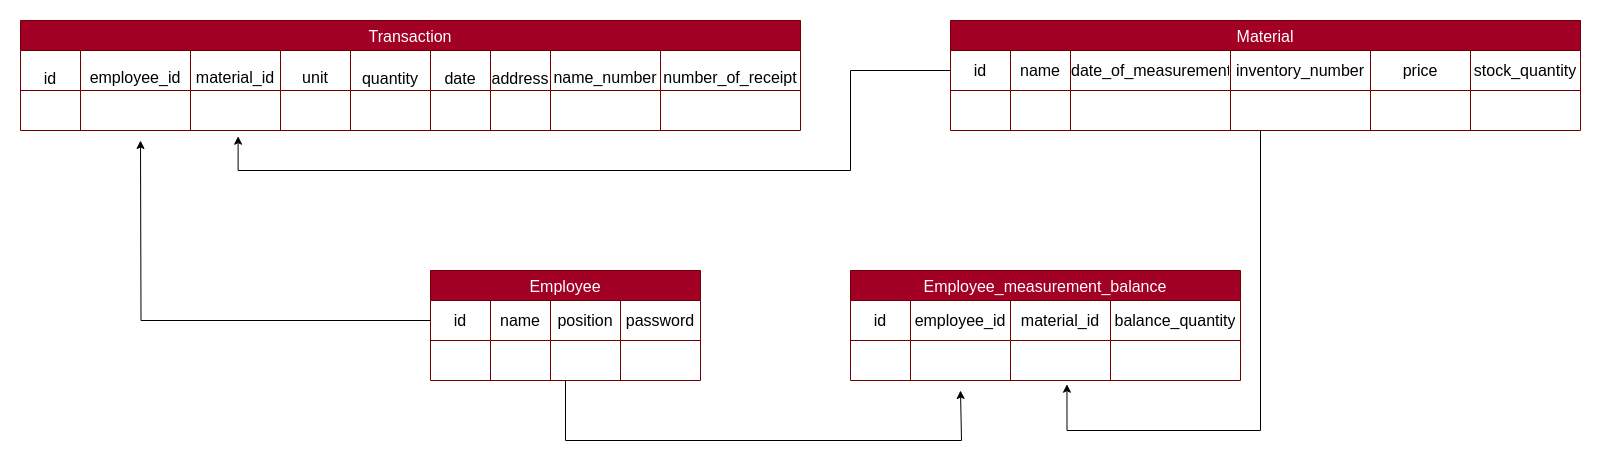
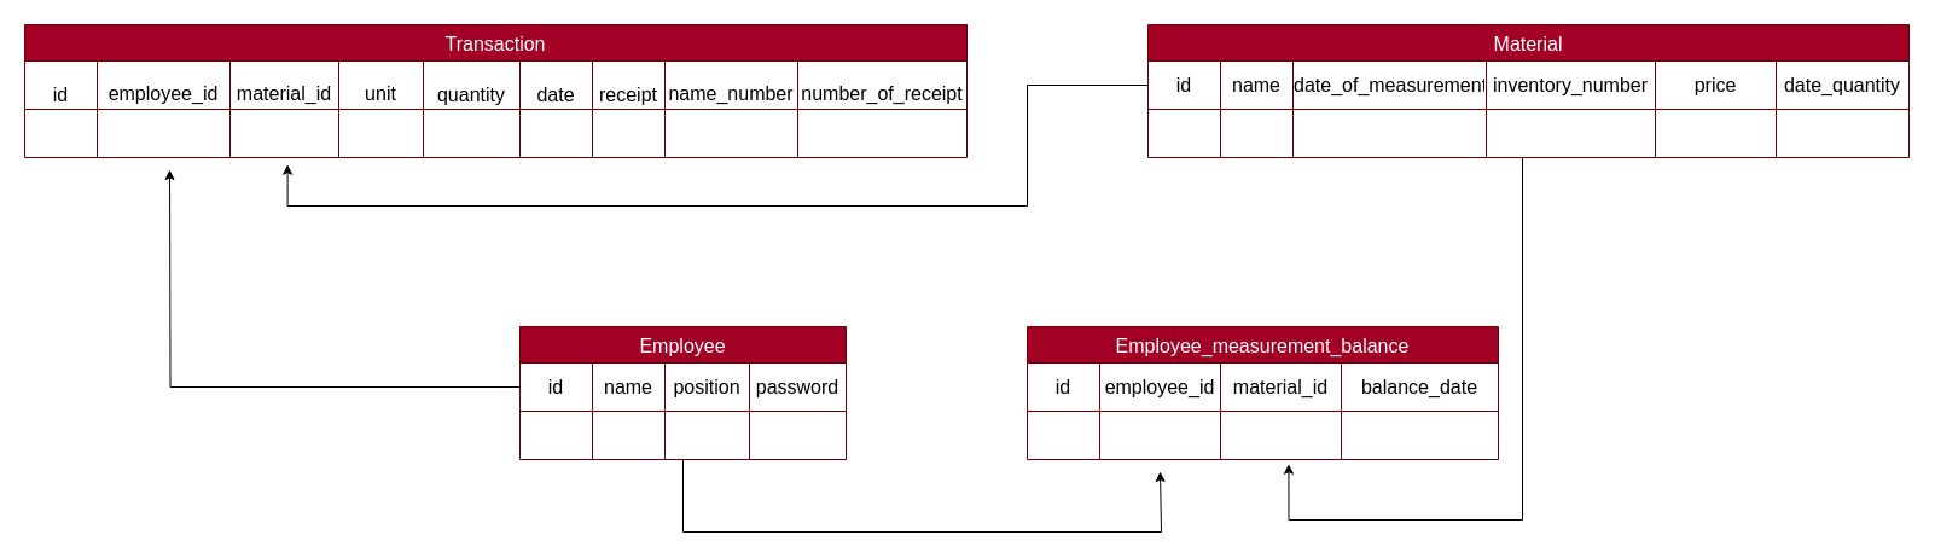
  <mxCell id="0" />
  <mxCell id="1" parent="0" />
  <mxCell id="2" style="edgeStyle=orthogonalEdgeStyle;rounded=0;orthogonalLoop=1;jettySize=auto;html=1;" edge="1" parent="1" source="3"><mxGeometry relative="1" as="geometry"><mxPoint x="960" y="390" as="targetPoint" /><Array as="points"><mxPoint x="565" y="440" /><mxPoint x="961" y="440" /><mxPoint x="961" y="390" /></Array></mxGeometry></mxCell>
  <mxCell id="3" value="Employee" style="shape=table;startSize=30;container=1;collapsible=0;childLayout=tableLayout;strokeColor=#6F0000;fontSize=16;points=[[0,0,0,0,0],[0,0.25,0,0,0],[0,0.5,0,0,0],[0,0.75,0,0,0],[0,1,0,0,0],[0.25,0,0,0,0],[0.25,1,0,0,0],[0.5,0,0,0,0],[0.5,1,0,0,0],[0.75,0,0,0,0],[0.75,1,0,0,0],[1,0,0,0,0],[1,0.25,0,0,0],[1,0.5,0,0,0],[1,0.75,0,0,0],[1,1,0,0,0]];fillColor=#a20025;fontColor=#ffffff;" vertex="1" parent="1"><mxGeometry x="430" y="270" width="270" height="110" as="geometry" /></mxCell>
  <mxCell id="4" value="" style="shape=tableRow;horizontal=0;startSize=0;swimlaneHead=0;swimlaneBody=0;strokeColor=inherit;top=0;left=0;bottom=0;right=0;collapsible=0;dropTarget=0;fillColor=none;points=[[0,0.5],[1,0.5]];portConstraint=eastwest;fontSize=16;" vertex="1" parent="3"><mxGeometry y="30" width="270" height="40" as="geometry" /></mxCell>
  <mxCell id="5" value="id" style="shape=partialRectangle;html=1;whiteSpace=wrap;connectable=0;strokeColor=inherit;overflow=hidden;fillColor=none;top=0;left=0;bottom=0;right=0;pointerEvents=1;fontSize=16;" vertex="1" parent="4"><mxGeometry width="60" height="40" as="geometry"><mxRectangle width="60" height="40" as="alternateBounds" /></mxGeometry></mxCell>
  <mxCell id="6" value="name" style="shape=partialRectangle;html=1;whiteSpace=wrap;connectable=0;strokeColor=inherit;overflow=hidden;fillColor=none;top=0;left=0;bottom=0;right=0;pointerEvents=1;fontSize=16;" vertex="1" parent="4"><mxGeometry x="60" width="60" height="40" as="geometry"><mxRectangle width="60" height="40" as="alternateBounds" /></mxGeometry></mxCell>
  <mxCell id="7" value="position" style="shape=partialRectangle;html=1;whiteSpace=wrap;connectable=0;strokeColor=inherit;overflow=hidden;fillColor=none;top=0;left=0;bottom=0;right=0;pointerEvents=1;fontSize=16;" vertex="1" parent="4"><mxGeometry x="120" width="70" height="40" as="geometry"><mxRectangle width="70" height="40" as="alternateBounds" /></mxGeometry></mxCell>
  <mxCell id="8" value="password" style="shape=partialRectangle;html=1;whiteSpace=wrap;connectable=0;strokeColor=inherit;overflow=hidden;fillColor=none;top=0;left=0;bottom=0;right=0;pointerEvents=1;fontSize=16;" vertex="1" parent="4"><mxGeometry x="190" width="80" height="40" as="geometry"><mxRectangle width="80" height="40" as="alternateBounds" /></mxGeometry></mxCell>
  <mxCell id="9" value="" style="shape=tableRow;horizontal=0;startSize=0;swimlaneHead=0;swimlaneBody=0;strokeColor=inherit;top=0;left=0;bottom=0;right=0;collapsible=0;dropTarget=0;fillColor=none;points=[[0,0.5],[1,0.5]];portConstraint=eastwest;fontSize=16;" vertex="1" parent="3"><mxGeometry y="70" width="270" height="40" as="geometry" /></mxCell>
  <mxCell id="10" value="" style="shape=partialRectangle;html=1;whiteSpace=wrap;connectable=0;strokeColor=inherit;overflow=hidden;fillColor=none;top=0;left=0;bottom=0;right=0;pointerEvents=1;fontSize=16;" vertex="1" parent="9"><mxGeometry width="60" height="40" as="geometry"><mxRectangle width="60" height="40" as="alternateBounds" /></mxGeometry></mxCell>
  <mxCell id="11" value="" style="shape=partialRectangle;html=1;whiteSpace=wrap;connectable=0;strokeColor=inherit;overflow=hidden;fillColor=none;top=0;left=0;bottom=0;right=0;pointerEvents=1;fontSize=16;" vertex="1" parent="9"><mxGeometry x="60" width="60" height="40" as="geometry"><mxRectangle width="60" height="40" as="alternateBounds" /></mxGeometry></mxCell>
  <mxCell id="12" value="" style="shape=partialRectangle;html=1;whiteSpace=wrap;connectable=0;strokeColor=inherit;overflow=hidden;fillColor=none;top=0;left=0;bottom=0;right=0;pointerEvents=1;fontSize=16;" vertex="1" parent="9"><mxGeometry x="120" width="70" height="40" as="geometry"><mxRectangle width="70" height="40" as="alternateBounds" /></mxGeometry></mxCell>
  <mxCell id="13" style="shape=partialRectangle;html=1;whiteSpace=wrap;connectable=0;strokeColor=inherit;overflow=hidden;fillColor=none;top=0;left=0;bottom=0;right=0;pointerEvents=1;fontSize=16;" vertex="1" parent="9"><mxGeometry x="190" width="80" height="40" as="geometry"><mxRectangle width="80" height="40" as="alternateBounds" /></mxGeometry></mxCell>
  <mxCell id="14" value="Material" style="shape=table;startSize=30;container=1;collapsible=0;childLayout=tableLayout;strokeColor=#6F0000;fontSize=16;fillColor=#a20025;fontColor=#ffffff;" vertex="1" parent="1"><mxGeometry x="950" y="20" width="630" height="110" as="geometry" /></mxCell>
  <mxCell id="15" value="" style="shape=tableRow;horizontal=0;startSize=0;swimlaneHead=0;swimlaneBody=0;strokeColor=inherit;top=0;left=0;bottom=0;right=0;collapsible=0;dropTarget=0;fillColor=none;points=[[0,0.5],[1,0.5]];portConstraint=eastwest;fontSize=16;" vertex="1" parent="14"><mxGeometry y="30" width="630" height="40" as="geometry" /></mxCell>
  <mxCell id="16" value="id" style="shape=partialRectangle;html=1;whiteSpace=wrap;connectable=0;strokeColor=inherit;overflow=hidden;fillColor=none;top=0;left=0;bottom=0;right=0;pointerEvents=1;fontSize=16;" vertex="1" parent="15"><mxGeometry width="60" height="40" as="geometry"><mxRectangle width="60" height="40" as="alternateBounds" /></mxGeometry></mxCell>
  <mxCell id="17" value="name" style="shape=partialRectangle;html=1;whiteSpace=wrap;connectable=0;strokeColor=inherit;overflow=hidden;fillColor=none;top=0;left=0;bottom=0;right=0;pointerEvents=1;fontSize=16;" vertex="1" parent="15"><mxGeometry x="60" width="60" height="40" as="geometry"><mxRectangle width="60" height="40" as="alternateBounds" /></mxGeometry></mxCell>
  <mxCell id="18" value="date_of_measurement" style="shape=partialRectangle;html=1;whiteSpace=wrap;connectable=0;strokeColor=inherit;overflow=hidden;fillColor=none;top=0;left=0;bottom=0;right=0;pointerEvents=1;fontSize=16;" vertex="1" parent="15"><mxGeometry x="120" width="160" height="40" as="geometry"><mxRectangle width="160" height="40" as="alternateBounds" /></mxGeometry></mxCell>
  <mxCell id="19" value="inventory_number" style="shape=partialRectangle;html=1;whiteSpace=wrap;connectable=0;strokeColor=inherit;overflow=hidden;fillColor=none;top=0;left=0;bottom=0;right=0;pointerEvents=1;fontSize=16;" vertex="1" parent="15"><mxGeometry x="280" width="140" height="40" as="geometry"><mxRectangle width="140" height="40" as="alternateBounds" /></mxGeometry></mxCell>
  <mxCell id="20" value="price" style="shape=partialRectangle;html=1;whiteSpace=wrap;connectable=0;strokeColor=inherit;overflow=hidden;fillColor=none;top=0;left=0;bottom=0;right=0;pointerEvents=1;fontSize=16;" vertex="1" parent="15"><mxGeometry x="420" width="100" height="40" as="geometry"><mxRectangle width="100" height="40" as="alternateBounds" /></mxGeometry></mxCell>
- <mxCell id="21" value="stock_quantity" style="shape=partialRectangle;html=1;whiteSpace=wrap;connectable=0;strokeColor=inherit;overflow=hidden;fillColor=none;top=0;left=0;bottom=0;right=0;pointerEvents=1;fontSize=16;" vertex="1" parent="15"><mxGeometry x="520" width="110" height="40" as="geometry"><mxRectangle width="110" height="40" as="alternateBounds" /></mxGeometry></mxCell>
+ <mxCell id="21" value="date_quantity" style="shape=partialRectangle;html=1;whiteSpace=wrap;connectable=0;strokeColor=inherit;overflow=hidden;fillColor=none;top=0;left=0;bottom=0;right=0;pointerEvents=1;fontSize=16;" vertex="1" parent="15"><mxGeometry x="520" width="110" height="40" as="geometry"><mxRectangle width="110" height="40" as="alternateBounds" /></mxGeometry></mxCell>
  <mxCell id="22" value="" style="shape=tableRow;horizontal=0;startSize=0;swimlaneHead=0;swimlaneBody=0;strokeColor=inherit;top=0;left=0;bottom=0;right=0;collapsible=0;dropTarget=0;fillColor=none;points=[[0,0.5],[1,0.5]];portConstraint=eastwest;fontSize=16;" vertex="1" parent="14"><mxGeometry y="70" width="630" height="40" as="geometry" /></mxCell>
  <mxCell id="23" value="" style="shape=partialRectangle;html=1;whiteSpace=wrap;connectable=0;strokeColor=inherit;overflow=hidden;fillColor=none;top=0;left=0;bottom=0;right=0;pointerEvents=1;fontSize=16;" vertex="1" parent="22"><mxGeometry width="60" height="40" as="geometry"><mxRectangle width="60" height="40" as="alternateBounds" /></mxGeometry></mxCell>
  <mxCell id="24" value="" style="shape=partialRectangle;html=1;whiteSpace=wrap;connectable=0;strokeColor=inherit;overflow=hidden;fillColor=none;top=0;left=0;bottom=0;right=0;pointerEvents=1;fontSize=16;" vertex="1" parent="22"><mxGeometry x="60" width="60" height="40" as="geometry"><mxRectangle width="60" height="40" as="alternateBounds" /></mxGeometry></mxCell>
  <mxCell id="25" value="" style="shape=partialRectangle;html=1;whiteSpace=wrap;connectable=0;strokeColor=inherit;overflow=hidden;fillColor=none;top=0;left=0;bottom=0;right=0;pointerEvents=1;fontSize=16;" vertex="1" parent="22"><mxGeometry x="120" width="160" height="40" as="geometry"><mxRectangle width="160" height="40" as="alternateBounds" /></mxGeometry></mxCell>
  <mxCell id="26" style="shape=partialRectangle;html=1;whiteSpace=wrap;connectable=0;strokeColor=inherit;overflow=hidden;fillColor=none;top=0;left=0;bottom=0;right=0;pointerEvents=1;fontSize=16;" vertex="1" parent="22"><mxGeometry x="280" width="140" height="40" as="geometry"><mxRectangle width="140" height="40" as="alternateBounds" /></mxGeometry></mxCell>
  <mxCell id="27" style="shape=partialRectangle;html=1;whiteSpace=wrap;connectable=0;strokeColor=inherit;overflow=hidden;fillColor=none;top=0;left=0;bottom=0;right=0;pointerEvents=1;fontSize=16;" vertex="1" parent="22"><mxGeometry x="420" width="100" height="40" as="geometry"><mxRectangle width="100" height="40" as="alternateBounds" /></mxGeometry></mxCell>
  <mxCell id="28" style="shape=partialRectangle;html=1;whiteSpace=wrap;connectable=0;strokeColor=inherit;overflow=hidden;fillColor=none;top=0;left=0;bottom=0;right=0;pointerEvents=1;fontSize=16;" vertex="1" parent="22"><mxGeometry x="520" width="110" height="40" as="geometry"><mxRectangle width="110" height="40" as="alternateBounds" /></mxGeometry></mxCell>
  <mxCell id="29" value="Transaction" style="shape=table;startSize=30;container=1;collapsible=0;childLayout=tableLayout;strokeColor=#6F0000;fontSize=16;align=center;fillColor=#a20025;fontColor=#ffffff;" vertex="1" parent="1"><mxGeometry x="20" y="20" width="780" height="110" as="geometry" /></mxCell>
  <mxCell id="30" value="" style="shape=tableRow;horizontal=0;startSize=0;swimlaneHead=0;swimlaneBody=0;strokeColor=inherit;top=0;left=0;bottom=0;right=0;collapsible=0;dropTarget=0;fillColor=none;points=[[0,0.5],[1,0.5]];portConstraint=eastwest;fontSize=16;" vertex="1" parent="29"><mxGeometry y="30" width="780" height="40" as="geometry" /></mxCell>
  <mxCell id="31" value="id" style="shape=partialRectangle;html=1;whiteSpace=wrap;connectable=0;strokeColor=inherit;overflow=hidden;fillColor=none;top=0;left=0;bottom=0;right=0;pointerEvents=1;fontSize=16;align=center;verticalAlign=bottom;" vertex="1" parent="30"><mxGeometry width="60" height="40" as="geometry"><mxRectangle width="60" height="40" as="alternateBounds" /></mxGeometry></mxCell>
  <mxCell id="32" value="&lt;p style=&quot;white-space-collapse: preserve;&quot; dir=&quot;auto&quot;&gt;employee_id&lt;/p&gt;" style="shape=partialRectangle;html=1;whiteSpace=wrap;connectable=0;strokeColor=inherit;overflow=hidden;fillColor=none;top=0;left=0;bottom=0;right=0;pointerEvents=1;fontSize=16;align=center;verticalAlign=bottom;" vertex="1" parent="30"><mxGeometry x="60" width="110" height="40" as="geometry"><mxRectangle width="110" height="40" as="alternateBounds" /></mxGeometry></mxCell>
  <mxCell id="33" value="&lt;p style=&quot;white-space-collapse: preserve;&quot; dir=&quot;auto&quot;&gt;material_id&lt;/p&gt;" style="shape=partialRectangle;html=1;whiteSpace=wrap;connectable=0;strokeColor=inherit;overflow=hidden;fillColor=none;top=0;left=0;bottom=0;right=0;pointerEvents=1;fontSize=16;align=center;verticalAlign=bottom;" vertex="1" parent="30"><mxGeometry x="170" width="90" height="40" as="geometry"><mxRectangle width="90" height="40" as="alternateBounds" /></mxGeometry></mxCell>
  <mxCell id="34" value="&lt;p style=&quot;white-space-collapse: preserve;&quot; dir=&quot;auto&quot;&gt;unit&lt;/p&gt;" style="shape=partialRectangle;html=1;whiteSpace=wrap;connectable=0;strokeColor=inherit;overflow=hidden;fillColor=none;top=0;left=0;bottom=0;right=0;pointerEvents=1;fontSize=16;align=center;verticalAlign=bottom;" vertex="1" parent="30"><mxGeometry x="260" width="70" height="40" as="geometry"><mxRectangle width="70" height="40" as="alternateBounds" /></mxGeometry></mxCell>
  <mxCell id="35" value="quantity" style="shape=partialRectangle;html=1;whiteSpace=wrap;connectable=0;strokeColor=inherit;overflow=hidden;fillColor=none;top=0;left=0;bottom=0;right=0;pointerEvents=1;fontSize=16;align=center;verticalAlign=bottom;" vertex="1" parent="30"><mxGeometry x="330" width="80" height="40" as="geometry"><mxRectangle width="80" height="40" as="alternateBounds" /></mxGeometry></mxCell>
  <mxCell id="36" value="date" style="shape=partialRectangle;html=1;whiteSpace=wrap;connectable=0;strokeColor=inherit;overflow=hidden;fillColor=none;top=0;left=0;bottom=0;right=0;pointerEvents=1;fontSize=16;align=center;verticalAlign=bottom;" vertex="1" parent="30"><mxGeometry x="410" width="60" height="40" as="geometry"><mxRectangle width="60" height="40" as="alternateBounds" /></mxGeometry></mxCell>
- <mxCell id="37" value="address" style="shape=partialRectangle;html=1;whiteSpace=wrap;connectable=0;strokeColor=inherit;overflow=hidden;fillColor=none;top=0;left=0;bottom=0;right=0;pointerEvents=1;fontSize=16;align=center;verticalAlign=bottom;" vertex="1" parent="30"><mxGeometry x="470" width="60" height="40" as="geometry"><mxRectangle width="60" height="40" as="alternateBounds" /></mxGeometry></mxCell>
+ <mxCell id="37" value="receipt" style="shape=partialRectangle;html=1;whiteSpace=wrap;connectable=0;strokeColor=inherit;overflow=hidden;fillColor=none;top=0;left=0;bottom=0;right=0;pointerEvents=1;fontSize=16;align=center;verticalAlign=bottom;" vertex="1" parent="30"><mxGeometry x="470" width="60" height="40" as="geometry"><mxRectangle width="60" height="40" as="alternateBounds" /></mxGeometry></mxCell>
  <mxCell id="38" value="&lt;p style=&quot;white-space-collapse: preserve;&quot; dir=&quot;auto&quot;&gt;name_number&lt;/p&gt;" style="shape=partialRectangle;html=1;whiteSpace=wrap;connectable=0;strokeColor=inherit;overflow=hidden;fillColor=none;top=0;left=0;bottom=0;right=0;pointerEvents=1;fontSize=16;align=center;verticalAlign=bottom;" vertex="1" parent="30"><mxGeometry x="530" width="110" height="40" as="geometry"><mxRectangle width="110" height="40" as="alternateBounds" /></mxGeometry></mxCell>
  <mxCell id="39" value="&lt;p style=&quot;white-space-collapse: preserve;&quot; dir=&quot;auto&quot;&gt;number_of_receipt&lt;/p&gt;" style="shape=partialRectangle;html=1;whiteSpace=wrap;connectable=0;strokeColor=inherit;overflow=hidden;fillColor=none;top=0;left=0;bottom=0;right=0;pointerEvents=1;fontSize=16;align=center;verticalAlign=bottom;" vertex="1" parent="30"><mxGeometry x="640" width="140" height="40" as="geometry"><mxRectangle width="140" height="40" as="alternateBounds" /></mxGeometry></mxCell>
  <mxCell id="40" value="" style="shape=tableRow;horizontal=0;startSize=0;swimlaneHead=0;swimlaneBody=0;strokeColor=inherit;top=0;left=0;bottom=0;right=0;collapsible=0;dropTarget=0;fillColor=none;points=[[0,0.5],[1,0.5]];portConstraint=eastwest;fontSize=16;" vertex="1" parent="29"><mxGeometry y="70" width="780" height="40" as="geometry" /></mxCell>
  <mxCell id="41" value="" style="shape=partialRectangle;html=1;whiteSpace=wrap;connectable=0;strokeColor=inherit;overflow=hidden;fillColor=none;top=0;left=0;bottom=0;right=0;pointerEvents=1;fontSize=16;" vertex="1" parent="40"><mxGeometry width="60" height="40" as="geometry"><mxRectangle width="60" height="40" as="alternateBounds" /></mxGeometry></mxCell>
  <mxCell id="42" value="" style="shape=partialRectangle;html=1;whiteSpace=wrap;connectable=0;strokeColor=inherit;overflow=hidden;fillColor=none;top=0;left=0;bottom=0;right=0;pointerEvents=1;fontSize=16;" vertex="1" parent="40"><mxGeometry x="60" width="110" height="40" as="geometry"><mxRectangle width="110" height="40" as="alternateBounds" /></mxGeometry></mxCell>
  <mxCell id="43" value="" style="shape=partialRectangle;html=1;whiteSpace=wrap;connectable=0;strokeColor=inherit;overflow=hidden;fillColor=none;top=0;left=0;bottom=0;right=0;pointerEvents=1;fontSize=16;" vertex="1" parent="40"><mxGeometry x="170" width="90" height="40" as="geometry"><mxRectangle width="90" height="40" as="alternateBounds" /></mxGeometry></mxCell>
  <mxCell id="44" style="shape=partialRectangle;html=1;whiteSpace=wrap;connectable=0;strokeColor=inherit;overflow=hidden;fillColor=none;top=0;left=0;bottom=0;right=0;pointerEvents=1;fontSize=16;" vertex="1" parent="40"><mxGeometry x="260" width="70" height="40" as="geometry"><mxRectangle width="70" height="40" as="alternateBounds" /></mxGeometry></mxCell>
  <mxCell id="45" style="shape=partialRectangle;html=1;whiteSpace=wrap;connectable=0;strokeColor=inherit;overflow=hidden;fillColor=none;top=0;left=0;bottom=0;right=0;pointerEvents=1;fontSize=16;" vertex="1" parent="40"><mxGeometry x="330" width="80" height="40" as="geometry"><mxRectangle width="80" height="40" as="alternateBounds" /></mxGeometry></mxCell>
  <mxCell id="46" style="shape=partialRectangle;html=1;whiteSpace=wrap;connectable=0;strokeColor=inherit;overflow=hidden;fillColor=none;top=0;left=0;bottom=0;right=0;pointerEvents=1;fontSize=16;" vertex="1" parent="40"><mxGeometry x="410" width="60" height="40" as="geometry"><mxRectangle width="60" height="40" as="alternateBounds" /></mxGeometry></mxCell>
  <mxCell id="47" style="shape=partialRectangle;html=1;whiteSpace=wrap;connectable=0;strokeColor=inherit;overflow=hidden;fillColor=none;top=0;left=0;bottom=0;right=0;pointerEvents=1;fontSize=16;" vertex="1" parent="40"><mxGeometry x="470" width="60" height="40" as="geometry"><mxRectangle width="60" height="40" as="alternateBounds" /></mxGeometry></mxCell>
  <mxCell id="48" style="shape=partialRectangle;html=1;whiteSpace=wrap;connectable=0;strokeColor=inherit;overflow=hidden;fillColor=none;top=0;left=0;bottom=0;right=0;pointerEvents=1;fontSize=16;" vertex="1" parent="40"><mxGeometry x="530" width="110" height="40" as="geometry"><mxRectangle width="110" height="40" as="alternateBounds" /></mxGeometry></mxCell>
  <mxCell id="49" style="shape=partialRectangle;html=1;whiteSpace=wrap;connectable=0;strokeColor=inherit;overflow=hidden;fillColor=none;top=0;left=0;bottom=0;right=0;pointerEvents=1;fontSize=16;" vertex="1" parent="40"><mxGeometry x="640" width="140" height="40" as="geometry"><mxRectangle width="140" height="40" as="alternateBounds" /></mxGeometry></mxCell>
  <mxCell id="50" value="Employee_measurement_balance" style="shape=table;startSize=30;container=1;collapsible=0;childLayout=tableLayout;strokeColor=#6F0000;fontSize=16;fillColor=#a20025;fontColor=#ffffff;" vertex="1" parent="1"><mxGeometry x="850" y="270" width="390" height="110" as="geometry" /></mxCell>
  <mxCell id="51" value="" style="shape=tableRow;horizontal=0;startSize=0;swimlaneHead=0;swimlaneBody=0;strokeColor=inherit;top=0;left=0;bottom=0;right=0;collapsible=0;dropTarget=0;fillColor=none;points=[[0,0.5],[1,0.5]];portConstraint=eastwest;fontSize=16;" vertex="1" parent="50"><mxGeometry y="30" width="390" height="40" as="geometry" /></mxCell>
  <mxCell id="52" value="id" style="shape=partialRectangle;html=1;whiteSpace=wrap;connectable=0;strokeColor=inherit;overflow=hidden;fillColor=none;top=0;left=0;bottom=0;right=0;pointerEvents=1;fontSize=16;" vertex="1" parent="51"><mxGeometry width="60" height="40" as="geometry"><mxRectangle width="60" height="40" as="alternateBounds" /></mxGeometry></mxCell>
  <mxCell id="53" value="employee_id" style="shape=partialRectangle;html=1;whiteSpace=wrap;connectable=0;strokeColor=inherit;overflow=hidden;fillColor=none;top=0;left=0;bottom=0;right=0;pointerEvents=1;fontSize=16;" vertex="1" parent="51"><mxGeometry x="60" width="100" height="40" as="geometry"><mxRectangle width="100" height="40" as="alternateBounds" /></mxGeometry></mxCell>
  <mxCell id="54" value="material_id" style="shape=partialRectangle;html=1;whiteSpace=wrap;connectable=0;strokeColor=inherit;overflow=hidden;fillColor=none;top=0;left=0;bottom=0;right=0;pointerEvents=1;fontSize=16;" vertex="1" parent="51"><mxGeometry x="160" width="100" height="40" as="geometry"><mxRectangle width="100" height="40" as="alternateBounds" /></mxGeometry></mxCell>
- <mxCell id="55" value="balance_quantity" style="shape=partialRectangle;html=1;whiteSpace=wrap;connectable=0;strokeColor=inherit;overflow=hidden;fillColor=none;top=0;left=0;bottom=0;right=0;pointerEvents=1;fontSize=16;" vertex="1" parent="51"><mxGeometry x="260" width="130" height="40" as="geometry"><mxRectangle width="130" height="40" as="alternateBounds" /></mxGeometry></mxCell>
+ <mxCell id="55" value="balance_date" style="shape=partialRectangle;html=1;whiteSpace=wrap;connectable=0;strokeColor=inherit;overflow=hidden;fillColor=none;top=0;left=0;bottom=0;right=0;pointerEvents=1;fontSize=16;" vertex="1" parent="51"><mxGeometry x="260" width="130" height="40" as="geometry"><mxRectangle width="130" height="40" as="alternateBounds" /></mxGeometry></mxCell>
  <mxCell id="56" value="" style="shape=tableRow;horizontal=0;startSize=0;swimlaneHead=0;swimlaneBody=0;strokeColor=inherit;top=0;left=0;bottom=0;right=0;collapsible=0;dropTarget=0;fillColor=none;points=[[0,0.5],[1,0.5]];portConstraint=eastwest;fontSize=16;" vertex="1" parent="50"><mxGeometry y="70" width="390" height="40" as="geometry" /></mxCell>
  <mxCell id="57" value="" style="shape=partialRectangle;html=1;whiteSpace=wrap;connectable=0;strokeColor=inherit;overflow=hidden;fillColor=none;top=0;left=0;bottom=0;right=0;pointerEvents=1;fontSize=16;" vertex="1" parent="56"><mxGeometry width="60" height="40" as="geometry"><mxRectangle width="60" height="40" as="alternateBounds" /></mxGeometry></mxCell>
  <mxCell id="58" value="" style="shape=partialRectangle;html=1;whiteSpace=wrap;connectable=0;strokeColor=inherit;overflow=hidden;fillColor=none;top=0;left=0;bottom=0;right=0;pointerEvents=1;fontSize=16;" vertex="1" parent="56"><mxGeometry x="60" width="100" height="40" as="geometry"><mxRectangle width="100" height="40" as="alternateBounds" /></mxGeometry></mxCell>
  <mxCell id="59" value="" style="shape=partialRectangle;html=1;whiteSpace=wrap;connectable=0;strokeColor=inherit;overflow=hidden;fillColor=none;top=0;left=0;bottom=0;right=0;pointerEvents=1;fontSize=16;" vertex="1" parent="56"><mxGeometry x="160" width="100" height="40" as="geometry"><mxRectangle width="100" height="40" as="alternateBounds" /></mxGeometry></mxCell>
  <mxCell id="60" style="shape=partialRectangle;html=1;whiteSpace=wrap;connectable=0;strokeColor=inherit;overflow=hidden;fillColor=none;top=0;left=0;bottom=0;right=0;pointerEvents=1;fontSize=16;" vertex="1" parent="56"><mxGeometry x="260" width="130" height="40" as="geometry"><mxRectangle width="130" height="40" as="alternateBounds" /></mxGeometry></mxCell>
  <mxCell id="61" style="edgeStyle=orthogonalEdgeStyle;rounded=0;orthogonalLoop=1;jettySize=auto;html=1;" edge="1" parent="1" source="4"><mxGeometry relative="1" as="geometry"><mxPoint x="140" y="140" as="targetPoint" /></mxGeometry></mxCell>
  <mxCell id="62" style="edgeStyle=orthogonalEdgeStyle;rounded=0;orthogonalLoop=1;jettySize=auto;html=1;entryX=0.279;entryY=1.143;entryDx=0;entryDy=0;entryPerimeter=0;" edge="1" parent="1" source="15" target="40"><mxGeometry relative="1" as="geometry"><Array as="points"><mxPoint x="850" y="70" /><mxPoint x="850" y="170" /><mxPoint x="238" y="170" /></Array></mxGeometry></mxCell>
  <mxCell id="63" style="edgeStyle=orthogonalEdgeStyle;rounded=0;orthogonalLoop=1;jettySize=auto;html=1;entryX=0.555;entryY=1.093;entryDx=0;entryDy=0;entryPerimeter=0;" edge="1" parent="1" source="14" target="56"><mxGeometry relative="1" as="geometry"><Array as="points"><mxPoint x="1260" y="430" /><mxPoint x="1067" y="430" /></Array></mxGeometry></mxCell>
